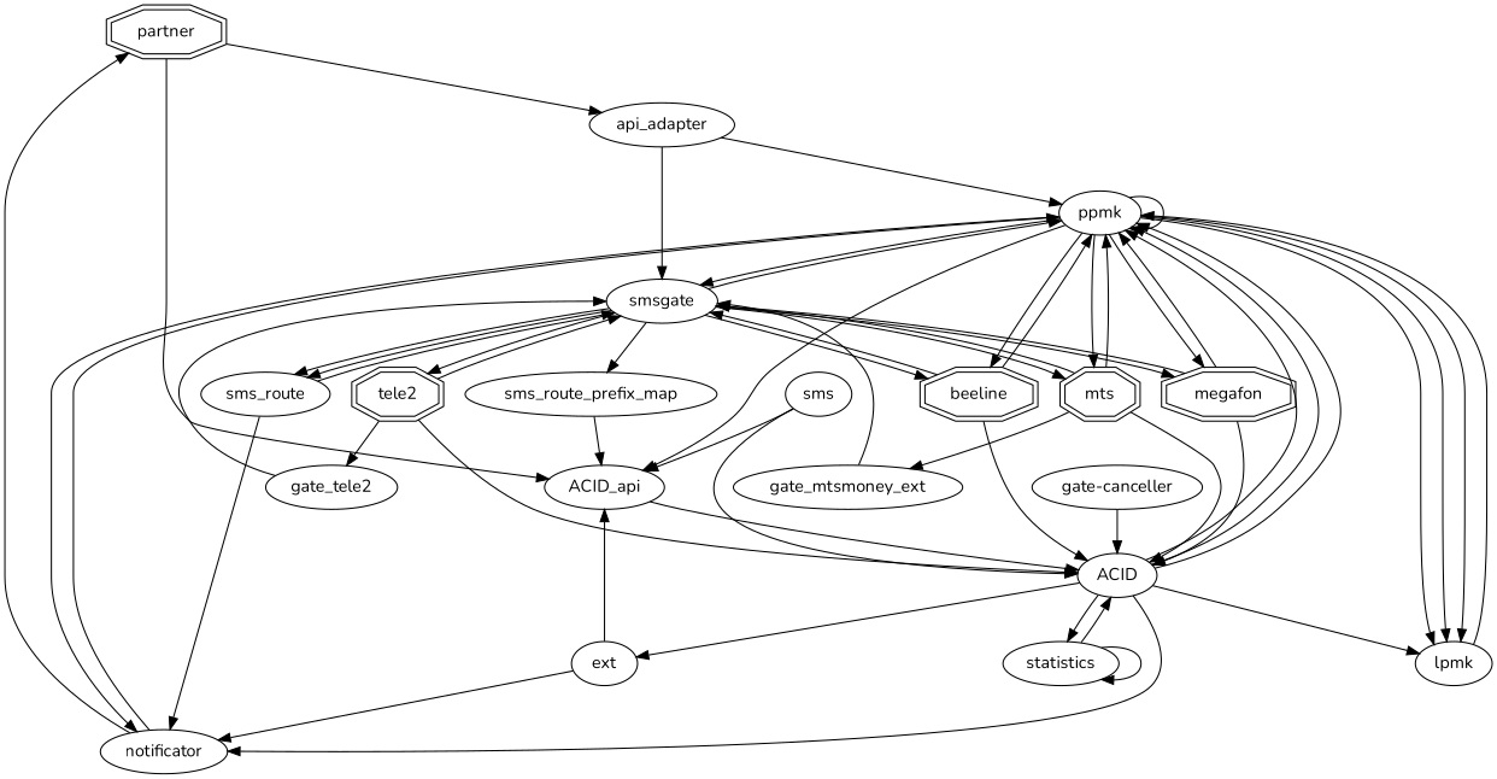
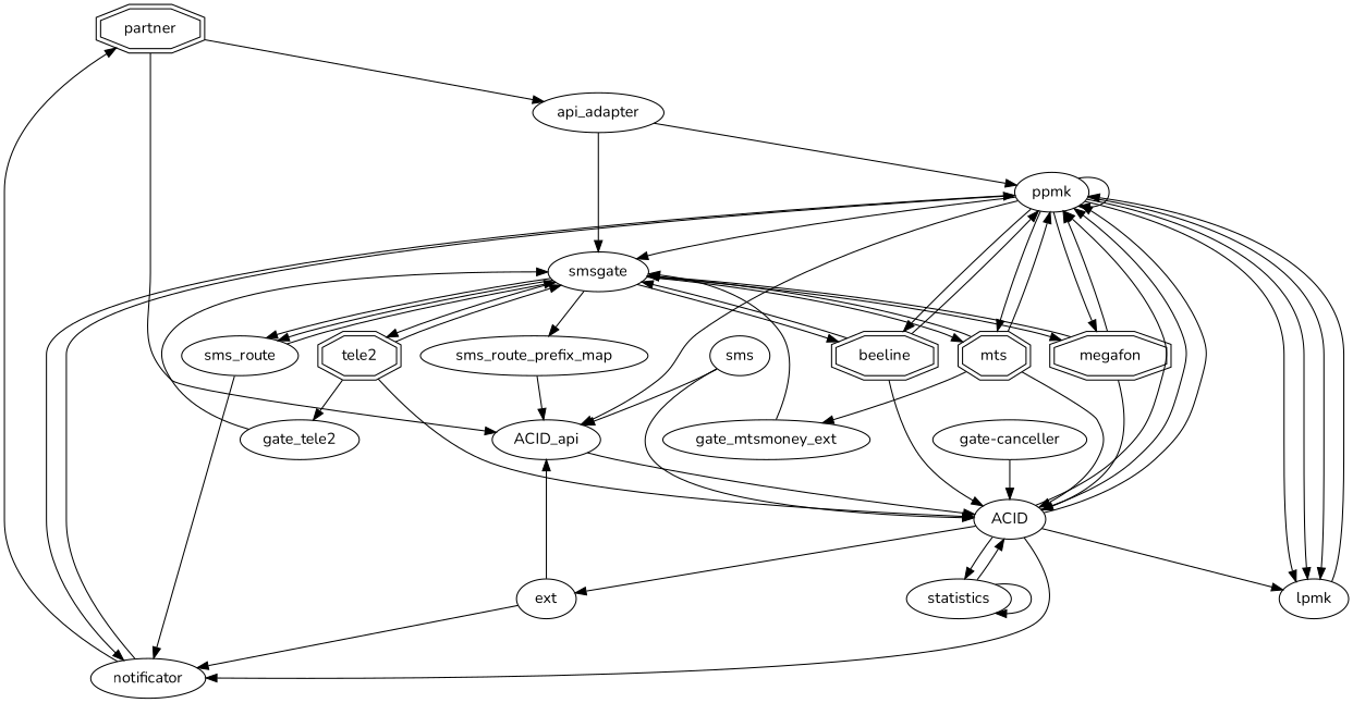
  digraph {
    fontname=Nunito
    rankdir=TB
    node [fontname=Nunito shape=oval]
    edge [fontname=Nunito]
    partner [shape=doubleoctagon]
    api_adapter
    ACID_api
    ppmk
    smsgate
    ACID
    mts [shape=doubleoctagon]
    gate_mtsmoney_ext
    beeline [shape=doubleoctagon]
    megafon [shape=doubleoctagon]
    lpmk
    notificator
    tele2 [shape=doubleoctagon]
    sms_route
    sms_route_prefix_map
    statistics
    n17 [label=ext]
    gate_tele2
    n19 [label=sms]
    "gate-canceller"
    partner -> api_adapter
    partner -> ACID_api
    api_adapter -> ppmk
    api_adapter -> smsgate
    ACID_api -> ACID
    ppmk -> ACID_api
    ppmk -> ppmk
    ppmk -> smsgate
    ppmk -> mts
    ppmk -> beeline
    ppmk -> megafon
    ppmk -> lpmk
    ppmk -> lpmk
    ppmk -> lpmk
    ppmk -> notificator
-   smsgate -> ppmk
    smsgate -> mts
    smsgate -> beeline
    smsgate -> megafon
    smsgate -> tele2
    smsgate -> sms_route
    smsgate -> sms_route
    smsgate -> sms_route_prefix_map
    ACID -> ppmk
    ACID -> ppmk
    ACID -> ppmk
    ACID -> lpmk
    ACID -> notificator
    ACID -> statistics
    ACID -> n17
    mts -> ppmk
    mts -> smsgate
    mts -> ACID
    mts -> gate_mtsmoney_ext
    gate_mtsmoney_ext -> smsgate
    beeline -> ppmk
    beeline -> smsgate
    beeline -> ACID
    megafon -> ppmk
    megafon -> smsgate
    megafon -> ACID
    lpmk -> ppmk
    notificator -> partner
    notificator -> ppmk
    tele2 -> smsgate
    tele2 -> ACID
    tele2 -> gate_tele2
    sms_route -> smsgate
    sms_route -> notificator
    sms_route_prefix_map -> ACID_api
    statistics -> ACID
    statistics -> statistics
    n17 -> ACID_api
    n17 -> notificator
    gate_tele2 -> smsgate
    n19 -> ACID_api
    n19 -> ACID
    "gate-canceller" -> ACID
  }
